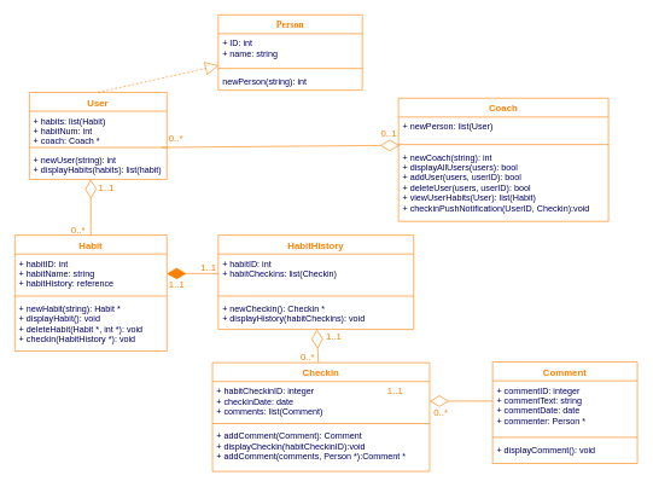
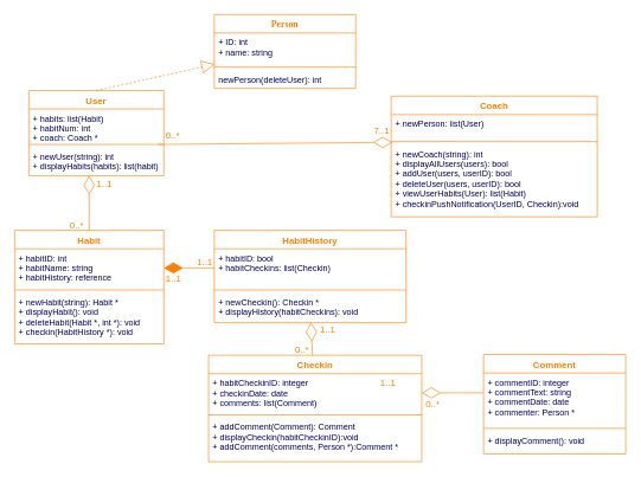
  <mxCell id="0" />
  <mxCell id="1" parent="0" />
  <mxCell id="2" value="Habit" style="swimlane;fontStyle=1;align=center;verticalAlign=top;childLayout=stackLayout;horizontal=1;startSize=26;horizontalStack=0;resizeParent=1;resizeParentMax=0;resizeLast=0;collapsible=1;marginBottom=0;swimlaneFillColor=#ffffff;strokeColor=#FF8000;strokeWidth=1;fillColor=none;fontSize=13;fontColor=#FF8000;" parent="1" vertex="1"><mxGeometry x="20" y="324" width="210" height="160" as="geometry"><mxRectangle x="10" y="120" width="60" height="26" as="alternateBounds" /></mxGeometry></mxCell>
  <mxCell id="3" value="+ habitID: int&#10;+ habitName: string&#10;+ habitHistory: reference" style="text;strokeColor=none;fillColor=none;align=left;verticalAlign=top;spacingLeft=4;spacingRight=4;overflow=hidden;rotatable=0;points=[[0,0.5],[1,0.5]];portConstraint=eastwest;fontColor=#000066;" parent="2" vertex="1"><mxGeometry y="26" width="210" height="54" as="geometry" /></mxCell>
  <mxCell id="4" value="" style="line;strokeWidth=1;fillColor=none;align=left;verticalAlign=middle;spacingTop=-1;spacingLeft=3;spacingRight=3;rotatable=0;labelPosition=right;points=[];portConstraint=eastwest;fontColor=#000066;strokeColor=#FF8000;" parent="2" vertex="1"><mxGeometry y="80" width="210" height="8" as="geometry" /></mxCell>
  <mxCell id="5" value="+ newHabit(string): Habit *&#10;+ displayHabit(): void&#10;+ deleteHabit(Habit *, int *): void&#10;+ checkin(HabitHistory *): void" style="text;strokeColor=none;fillColor=none;align=left;verticalAlign=top;spacingLeft=4;spacingRight=4;overflow=hidden;rotatable=0;points=[[0,0.5],[1,0.5]];portConstraint=eastwest;fontColor=#000066;" parent="2" vertex="1"><mxGeometry y="88" width="210" height="72" as="geometry" /></mxCell>
  <mxCell id="6" value="" style="endArrow=diamondThin;endFill=0;endSize=24;html=1;strokeColor=#FF8000;fontSize=13;fontColor=#000066;exitX=0.5;exitY=0;entryX=0.447;entryY=1;entryPerimeter=0;" parent="1" source="2" target="23" edge="1"><mxGeometry width="160" relative="1" as="geometry"><mxPoint x="40" y="506" as="sourcePoint" /><mxPoint x="124" y="256" as="targetPoint" /></mxGeometry></mxCell>
  <mxCell id="7" value="" style="endArrow=diamondThin;endFill=1;endSize=24;html=1;strokeColor=#FF8000;fontSize=13;fontColor=#000066;exitX=0;exitY=0.5;" parent="1" source="17" target="3" edge="1"><mxGeometry width="160" relative="1" as="geometry"><mxPoint x="246" y="364" as="sourcePoint" /><mxPoint x="190" y="365" as="targetPoint" /></mxGeometry></mxCell>
  <mxCell id="8" value="1..1" style="text;html=1;resizable=0;points=[];autosize=1;align=left;verticalAlign=top;spacingTop=-4;fontSize=13;fontColor=#000066;" parent="1" vertex="1"><mxGeometry x="130" y="204" width="40" height="20" as="geometry" /></mxCell>
  <mxCell id="9" value="0..*" style="text;html=1;resizable=0;points=[];autosize=1;align=left;verticalAlign=top;spacingTop=-4;fontSize=13;fontColor=#FF8000;" parent="1" vertex="1"><mxGeometry x="96" y="306" width="40" height="20" as="geometry" /></mxCell>
  <mxCell id="10" value="1..1" style="text;html=1;resizable=0;points=[];autosize=1;align=left;verticalAlign=top;spacingTop=-4;fontSize=13;fontColor=#FF8000;" parent="1" vertex="1"><mxGeometry x="275" y="358" width="40" height="20" as="geometry" /></mxCell>
  <mxCell id="11" value="1..1" style="text;html=1;resizable=0;points=[];autosize=1;align=left;verticalAlign=top;spacingTop=-4;fontSize=13;fontColor=#FF8000;" parent="1" vertex="1"><mxGeometry x="231" y="382" width="40" height="20" as="geometry" /></mxCell>
  <mxCell id="12" value="Checkin" style="swimlane;fontStyle=1;align=center;verticalAlign=top;childLayout=stackLayout;horizontal=1;startSize=26;horizontalStack=0;resizeParent=1;resizeParentMax=0;resizeLast=0;collapsible=1;marginBottom=0;swimlaneFillColor=#ffffff;strokeColor=#FF8000;strokeWidth=1;fillColor=none;fontSize=13;fontColor=#FF8000;" parent="1" vertex="1"><mxGeometry x="293" y="500" width="300" height="150" as="geometry"><mxRectangle x="10" y="120" width="60" height="26" as="alternateBounds" /></mxGeometry></mxCell>
  <mxCell id="13" value="+ habitCheckinID: integer&#10;+ checkinDate: date&#10;+ comments: list(Comment)" style="text;strokeColor=none;fillColor=none;align=left;verticalAlign=top;spacingLeft=4;spacingRight=4;overflow=hidden;rotatable=0;points=[[0,0.5],[1,0.5]];portConstraint=eastwest;fontColor=#000066;" parent="12" vertex="1"><mxGeometry y="26" width="300" height="54" as="geometry" /></mxCell>
  <mxCell id="14" value="" style="line;strokeWidth=1;fillColor=none;align=left;verticalAlign=middle;spacingTop=-1;spacingLeft=3;spacingRight=3;rotatable=0;labelPosition=right;points=[];portConstraint=eastwest;fontColor=#000066;strokeColor=#FF8000;" parent="12" vertex="1"><mxGeometry y="80" width="300" height="8" as="geometry" /></mxCell>
  <mxCell id="15" value="+ addComment(Comment): Comment&#10;+ displayCheckin(habitCheckinID):void&#10;+ addComment(comments, Person *):Comment *" style="text;strokeColor=none;fillColor=none;align=left;verticalAlign=top;spacingLeft=4;spacingRight=4;overflow=hidden;rotatable=0;points=[[0,0.5],[1,0.5]];portConstraint=eastwest;fontColor=#000066;" parent="12" vertex="1"><mxGeometry y="88" width="300" height="62" as="geometry" /></mxCell>
  <mxCell id="16" value="HabitHistory" style="swimlane;fontStyle=1;align=center;verticalAlign=top;childLayout=stackLayout;horizontal=1;startSize=26;horizontalStack=0;resizeParent=1;resizeParentMax=0;resizeLast=0;collapsible=1;marginBottom=0;swimlaneFillColor=#ffffff;strokeColor=#FF8000;strokeWidth=1;fillColor=none;fontSize=13;fontColor=#FF8000;" parent="1" vertex="1"><mxGeometry x="301" y="324" width="270" height="130" as="geometry" /></mxCell>
- <mxCell id="17" value="+ habitID: int&#10;+ habitCheckins: list(Checkin)" style="text;strokeColor=none;fillColor=none;align=left;verticalAlign=top;spacingLeft=4;spacingRight=4;overflow=hidden;rotatable=0;points=[[0,0.5],[1,0.5]];portConstraint=eastwest;fontColor=#000066;" parent="16" vertex="1"><mxGeometry y="26" width="270" height="54" as="geometry" /></mxCell>
+ <mxCell id="17" value="+ habitID: bool&#10;+ habitCheckins: list(Checkin)" style="text;strokeColor=none;fillColor=none;align=left;verticalAlign=top;spacingLeft=4;spacingRight=4;overflow=hidden;rotatable=0;points=[[0,0.5],[1,0.5]];portConstraint=eastwest;fontColor=#000066;" parent="16" vertex="1"><mxGeometry y="26" width="270" height="54" as="geometry" /></mxCell>
  <mxCell id="18" value="" style="line;strokeWidth=1;fillColor=none;align=left;verticalAlign=middle;spacingTop=-1;spacingLeft=3;spacingRight=3;rotatable=0;labelPosition=right;points=[];portConstraint=eastwest;fontColor=#000066;strokeColor=#FF8000;" parent="16" vertex="1"><mxGeometry y="80" width="270" height="8" as="geometry" /></mxCell>
  <mxCell id="19" value="+ newCheckin(): Checkin *&#10;+ displayHistory(habitCheckins): void" style="text;strokeColor=none;fillColor=none;align=left;verticalAlign=top;spacingLeft=4;spacingRight=4;overflow=hidden;rotatable=0;points=[[0,0.5],[1,0.5]];portConstraint=eastwest;fontColor=#000066;" parent="16" vertex="1"><mxGeometry y="88" width="270" height="42" as="geometry" /></mxCell>
  <mxCell id="20" value="User" style="swimlane;fontStyle=1;align=center;verticalAlign=top;childLayout=stackLayout;horizontal=1;startSize=26;horizontalStack=0;resizeParent=1;resizeParentMax=0;resizeLast=0;collapsible=1;marginBottom=0;swimlaneFillColor=#ffffff;strokeColor=#FF8000;strokeWidth=1;fillColor=none;fontSize=13;fontColor=#FF8000;" parent="1" vertex="1"><mxGeometry x="40" y="127" width="190" height="120" as="geometry" /></mxCell>
  <mxCell id="21" value="+ habits: list(Habit)&#10;+ habitNum: int&#10;+ coach: Coach *" style="text;strokeColor=none;fillColor=none;align=left;verticalAlign=top;spacingLeft=4;spacingRight=4;overflow=hidden;rotatable=0;points=[[0,0.5],[1,0.5]];portConstraint=eastwest;fontColor=#000066;" parent="20" vertex="1"><mxGeometry y="26" width="190" height="46" as="geometry" /></mxCell>
  <mxCell id="22" value="" style="line;strokeWidth=1;fillColor=none;align=left;verticalAlign=middle;spacingTop=-1;spacingLeft=3;spacingRight=3;rotatable=0;labelPosition=right;points=[];portConstraint=eastwest;fontColor=#000066;strokeColor=#FF8000;" parent="20" vertex="1"><mxGeometry y="72" width="190" height="8" as="geometry" /></mxCell>
  <mxCell id="23" value="+ newUser(string): int&#10;+ displayHabits(habits): list(habit)" style="text;strokeColor=none;fillColor=none;align=left;verticalAlign=top;spacingLeft=4;spacingRight=4;overflow=hidden;rotatable=0;points=[[0,0.5],[1,0.5]];portConstraint=eastwest;fontColor=#000066;" parent="20" vertex="1"><mxGeometry y="80" width="190" height="40" as="geometry" /></mxCell>
  <mxCell id="24" value="Coach" style="swimlane;fontStyle=1;align=center;verticalAlign=top;childLayout=stackLayout;horizontal=1;startSize=26;horizontalStack=0;resizeParent=1;resizeParentMax=0;resizeLast=0;collapsible=1;marginBottom=0;swimlaneFillColor=#ffffff;strokeColor=#FF8000;strokeWidth=1;fillColor=none;fontSize=13;fontColor=#FF8000;" parent="1" vertex="1"><mxGeometry x="550" y="135" width="290" height="170" as="geometry" /></mxCell>
  <mxCell id="25" value="+ newPerson: list(User)" style="text;strokeColor=none;fillColor=none;align=left;verticalAlign=top;spacingLeft=4;spacingRight=4;overflow=hidden;rotatable=0;points=[[0,0.5],[1,0.5]];portConstraint=eastwest;fontColor=#000066;" parent="24" vertex="1"><mxGeometry y="26" width="290" height="34" as="geometry" /></mxCell>
  <mxCell id="26" value="" style="line;strokeWidth=1;fillColor=none;align=left;verticalAlign=middle;spacingTop=-1;spacingLeft=3;spacingRight=3;rotatable=0;labelPosition=right;points=[];portConstraint=eastwest;fontColor=#000066;strokeColor=#FF8000;" parent="24" vertex="1"><mxGeometry y="60" width="290" height="8" as="geometry" /></mxCell>
  <mxCell id="27" value="+ newCoach(string): int&#10;+ displayAllUsers(users): bool&#10;+ addUser(users, userID): bool&#10;+ deleteUser(users, userID): bool&#10;+ viewUserHabits(User): list(Habit)&#10;+ checkinPushNotification(UserID, Checkin):void" style="text;strokeColor=none;fillColor=none;align=left;verticalAlign=top;spacingLeft=4;spacingRight=4;overflow=hidden;rotatable=0;points=[[0,0.5],[1,0.5]];portConstraint=eastwest;fontColor=#000066;" parent="24" vertex="1"><mxGeometry y="68" width="290" height="102" as="geometry" /></mxCell>
  <mxCell id="28" value="1..1" style="text;html=1;resizable=0;points=[];autosize=1;align=left;verticalAlign=top;spacingTop=-4;fontSize=13;fontColor=#FF8000;" parent="1" vertex="1"><mxGeometry x="134" y="248" width="40" height="20" as="geometry" /></mxCell>
  <mxCell id="29" value="" style="endArrow=diamondThin;endFill=0;endSize=24;html=1;strokeColor=#FF8000;fontSize=13;fontColor=#000066;spacing=0;" parent="1" source="12" target="19" edge="1"><mxGeometry width="160" relative="1" as="geometry"><mxPoint x="411" y="533" as="sourcePoint" /><mxPoint x="360" y="299" as="targetPoint" /></mxGeometry></mxCell>
  <mxCell id="30" value="1..1" style="text;html=1;resizable=0;points=[];autosize=1;align=left;verticalAlign=top;spacingTop=-4;fontSize=13;fontColor=#FF8000;" parent="1" vertex="1"><mxGeometry x="448" y="454" width="40" height="20" as="geometry" /></mxCell>
  <mxCell id="31" value="0..*" style="text;html=1;resizable=0;points=[];autosize=1;align=left;verticalAlign=top;spacingTop=-4;fontSize=13;fontColor=#FF8000;" parent="1" vertex="1"><mxGeometry x="413" y="482" width="40" height="20" as="geometry" /></mxCell>
  <mxCell id="32" value="" style="endArrow=block;endSize=16;endFill=0;html=1;strokeColor=#FF8000;fontSize=13;fontColor=#000066;exitX=0.5;exitY=0;dashed=1;" parent="1" source="20" target="40" edge="1"><mxGeometry width="160" relative="1" as="geometry"><mxPoint x="270" y="216" as="sourcePoint" /><mxPoint x="300" y="65" as="targetPoint" /></mxGeometry></mxCell>
  <mxCell id="33" value="" style="endArrow=diamondThin;endFill=0;endSize=24;html=1;strokeColor=#FF8000;fontSize=13;fontColor=#000066;entryX=1;entryY=0.5;exitX=0.005;exitY=0.378;exitPerimeter=0;" parent="1" source="44" target="13" edge="1"><mxGeometry width="160" relative="1" as="geometry"><mxPoint x="683" y="552" as="sourcePoint" /><mxPoint x="423" y="464" as="targetPoint" /></mxGeometry></mxCell>
  <mxCell id="34" value="1..1" style="text;html=1;resizable=0;points=[];autosize=1;align=left;verticalAlign=top;spacingTop=-4;fontSize=13;fontColor=#FF8000;" parent="1" vertex="1"><mxGeometry x="533" y="528" width="40" height="20" as="geometry" /></mxCell>
  <mxCell id="35" value="0..*" style="text;html=1;resizable=0;points=[];autosize=1;align=left;verticalAlign=top;spacingTop=-4;fontSize=13;fontColor=#FF8000;" parent="1" vertex="1"><mxGeometry x="597" y="559" width="40" height="20" as="geometry" /></mxCell>
  <mxCell id="36" value="" style="endArrow=diamondThin;endFill=0;endSize=24;html=1;strokeColor=#FF8000;fontSize=13;fontColor=#000066;exitX=0.958;exitY=0.5;exitPerimeter=0;entryX=0.005;entryY=1.147;entryPerimeter=0;" parent="1" source="22" target="25" edge="1"><mxGeometry width="160" relative="1" as="geometry"><mxPoint x="135" y="334" as="sourcePoint" /><mxPoint x="135" y="241" as="targetPoint" /></mxGeometry></mxCell>
- <mxCell id="37" value="0..1" style="text;html=1;resizable=0;points=[];autosize=1;align=left;verticalAlign=top;spacingTop=-4;fontSize=13;fontColor=#FF8000;" parent="1" vertex="1"><mxGeometry x="524" y="174" width="40" height="20" as="geometry" /></mxCell>
+ <mxCell id="37" value="7..1" style="text;html=1;resizable=0;points=[];autosize=1;align=left;verticalAlign=top;spacingTop=-4;fontSize=13;fontColor=#FF8000;" parent="1" vertex="1"><mxGeometry x="524" y="174" width="40" height="20" as="geometry" /></mxCell>
  <mxCell id="38" value="0..*" style="text;html=1;resizable=0;points=[];autosize=1;align=left;verticalAlign=top;spacingTop=-4;fontSize=13;fontColor=#FF8000;" parent="1" vertex="1"><mxGeometry x="231" y="180" width="40" height="20" as="geometry" /></mxCell>
  <mxCell id="39" value="Person" style="swimlane;fontStyle=1;align=center;verticalAlign=top;childLayout=stackLayout;horizontal=1;startSize=26;horizontalStack=0;resizeParent=1;resizeParentMax=0;resizeLast=0;collapsible=1;marginBottom=0;swimlaneFillColor=#ffffff;strokeColor=#FF8000;fillColor=#ffffff;fontFamily=Tahoma;fontSize=13;fontColor=#FF8000;" parent="1" vertex="1"><mxGeometry x="301" y="20" width="199" height="104" as="geometry" /></mxCell>
  <mxCell id="40" value="+ ID: int&#10;+ name: string" style="text;strokeColor=none;fillColor=none;align=left;verticalAlign=top;spacingLeft=4;spacingRight=4;overflow=hidden;rotatable=0;points=[[0,0.5],[1,0.5]];portConstraint=eastwest;fontColor=#000066;" parent="39" vertex="1"><mxGeometry y="26" width="199" height="44" as="geometry" /></mxCell>
  <mxCell id="41" value="" style="line;strokeWidth=1;fillColor=none;align=left;verticalAlign=middle;spacingTop=-1;spacingLeft=3;spacingRight=3;rotatable=0;labelPosition=right;points=[];portConstraint=eastwest;fontColor=#FF8000;strokeColor=#FF8000;" parent="39" vertex="1"><mxGeometry y="70" width="199" height="8" as="geometry" /></mxCell>
- <mxCell id="42" value="newPerson(string): int" style="text;strokeColor=none;fillColor=none;align=left;verticalAlign=top;spacingLeft=4;spacingRight=4;overflow=hidden;rotatable=0;points=[[0,0.5],[1,0.5]];portConstraint=eastwest;fontColor=#000066;" parent="39" vertex="1"><mxGeometry y="78" width="199" height="26" as="geometry" /></mxCell>
+ <mxCell id="42" value="newPerson(deleteUser): int" style="text;strokeColor=none;fillColor=none;align=left;verticalAlign=top;spacingLeft=4;spacingRight=4;overflow=hidden;rotatable=0;points=[[0,0.5],[1,0.5]];portConstraint=eastwest;fontColor=#000066;" parent="39" vertex="1"><mxGeometry y="78" width="199" height="26" as="geometry" /></mxCell>
  <mxCell id="43" value="Comment" style="swimlane;fontStyle=1;align=center;verticalAlign=top;childLayout=stackLayout;horizontal=1;startSize=26;horizontalStack=0;resizeParent=1;resizeParentMax=0;resizeLast=0;collapsible=1;marginBottom=0;swimlaneFillColor=#ffffff;strokeColor=#FF8000;strokeWidth=1;fillColor=none;fontSize=13;fontColor=#FF8000;" parent="1" vertex="1"><mxGeometry x="680" y="499" width="200" height="140" as="geometry" /></mxCell>
  <mxCell id="44" value="+ commentID: integer&#10;+ commentText: string&#10;+ commentDate: date&#10;+ commenter: Person *" style="text;strokeColor=none;fillColor=none;align=left;verticalAlign=top;spacingLeft=4;spacingRight=4;overflow=hidden;rotatable=0;points=[[0,0.5],[1,0.5]];portConstraint=eastwest;fontColor=#000066;" parent="43" vertex="1"><mxGeometry y="26" width="200" height="74" as="geometry" /></mxCell>
  <mxCell id="45" value="" style="line;strokeWidth=1;fillColor=none;align=left;verticalAlign=middle;spacingTop=-1;spacingLeft=3;spacingRight=3;rotatable=0;labelPosition=right;points=[];portConstraint=eastwest;fontColor=#000066;strokeColor=#FF8000;" parent="43" vertex="1"><mxGeometry y="100" width="200" height="8" as="geometry" /></mxCell>
  <mxCell id="46" value="+ displayComment(): void" style="text;strokeColor=none;fillColor=none;align=left;verticalAlign=top;spacingLeft=4;spacingRight=4;overflow=hidden;rotatable=0;points=[[0,0.5],[1,0.5]];portConstraint=eastwest;fontColor=#000066;" parent="43" vertex="1"><mxGeometry y="108" width="200" height="32" as="geometry" /></mxCell>
